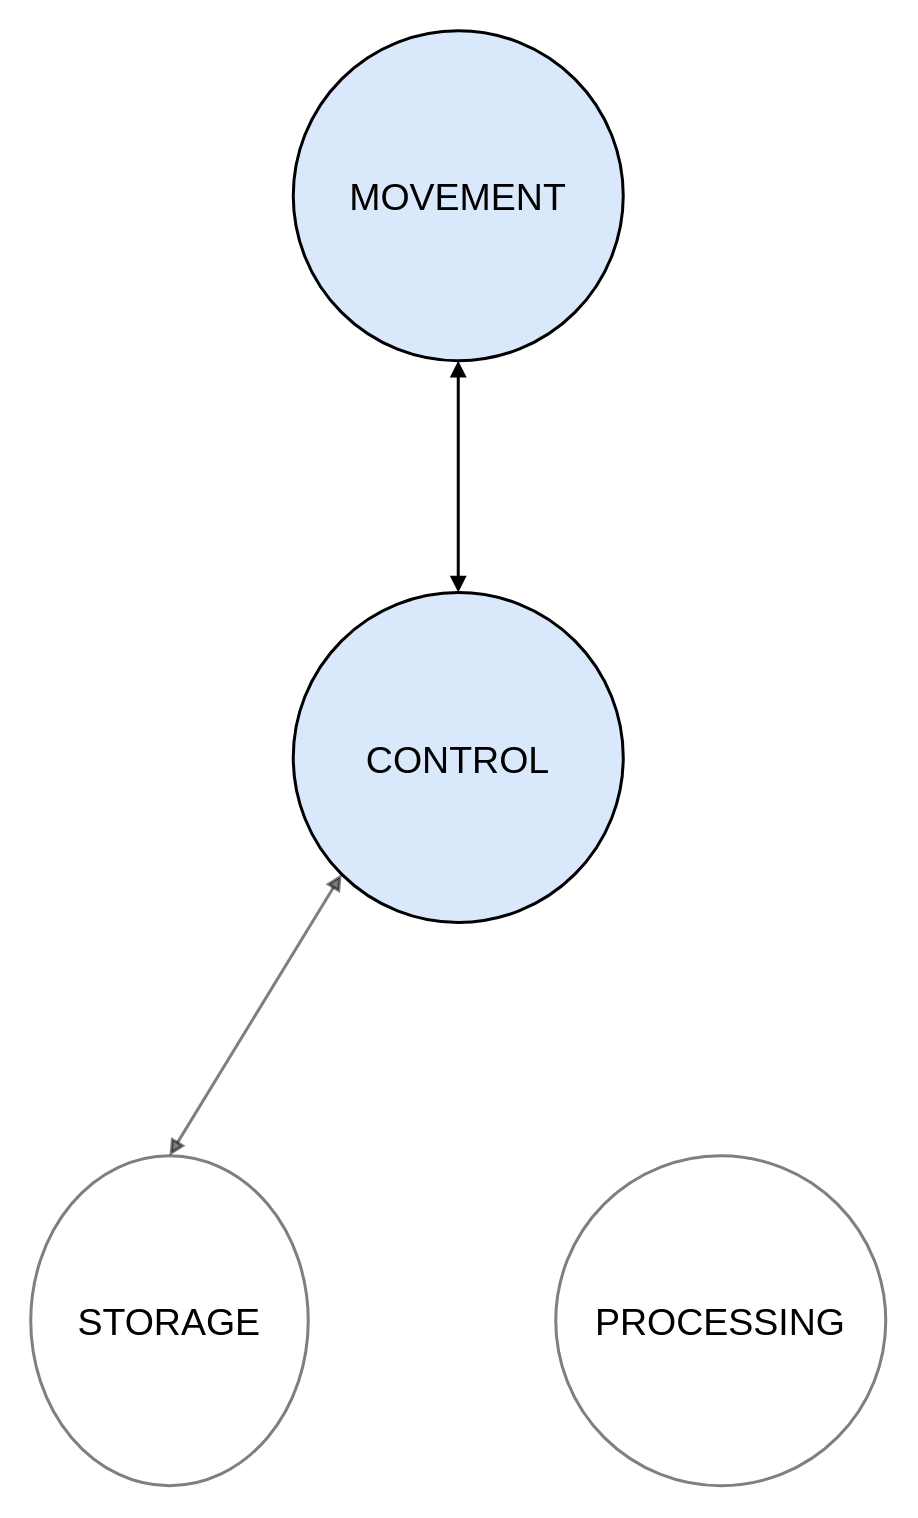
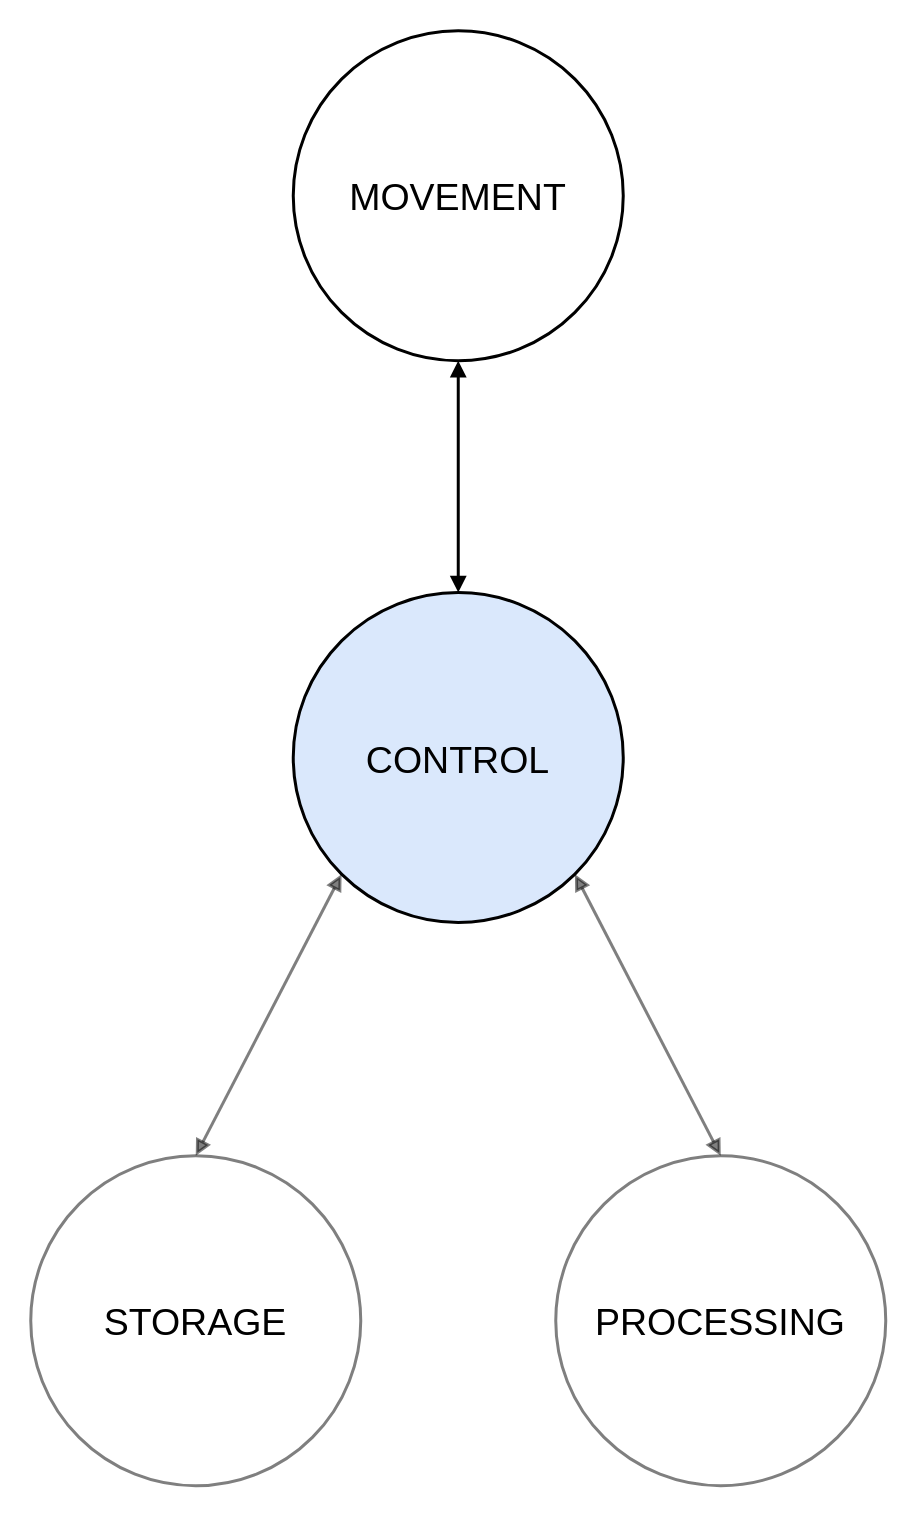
  <mxCell id="0" />
  <mxCell id="1" parent="0" />
- <mxCell id="2" value="&lt;font style=&quot;font-size: 25px&quot;&gt;MOVEMENT&lt;/font&gt;" style="ellipse;whiteSpace=wrap;html=1;aspect=fixed;strokeWidth=2;fillColor=#dae8fc;" vertex="1" parent="1"><mxGeometry x="195" y="20" width="220" height="220" as="geometry" /></mxCell>
+ <mxCell id="2" value="&lt;font style=&quot;font-size: 25px&quot;&gt;MOVEMENT&lt;/font&gt;" style="ellipse;whiteSpace=wrap;html=1;aspect=fixed;strokeWidth=2;" vertex="1" parent="1"><mxGeometry x="195" y="20" width="220" height="220" as="geometry" /></mxCell>
  <mxCell id="3" style="rounded=0;orthogonalLoop=1;jettySize=auto;html=1;exitX=0;exitY=1;exitDx=0;exitDy=0;entryX=0.5;entryY=0;entryDx=0;entryDy=0;endArrow=block;endFill=1;strokeWidth=2;opacity=50;startArrow=block;startFill=1;" edge="1" parent="1" source="6" target="7"><mxGeometry relative="1" as="geometry" /></mxCell>
+ <mxCell id="4" style="edgeStyle=none;rounded=0;orthogonalLoop=1;jettySize=auto;html=1;exitX=1;exitY=1;exitDx=0;exitDy=0;entryX=0.5;entryY=0;entryDx=0;entryDy=0;endArrow=block;endFill=1;strokeWidth=2;opacity=50;startArrow=block;startFill=1;" edge="1" parent="1" source="6" target="8"><mxGeometry relative="1" as="geometry" /></mxCell>
  <mxCell id="5" style="edgeStyle=none;rounded=0;orthogonalLoop=1;jettySize=auto;html=1;exitX=0.5;exitY=0;exitDx=0;exitDy=0;entryX=0.5;entryY=1;entryDx=0;entryDy=0;endArrow=block;endFill=1;strokeWidth=2;startArrow=block;startFill=1;" edge="1" parent="1" source="6" target="2"><mxGeometry relative="1" as="geometry" /></mxCell>
  <mxCell id="6" value="&lt;font style=&quot;font-size: 25px&quot;&gt;CONTROL&lt;/font&gt;" style="ellipse;whiteSpace=wrap;html=1;aspect=fixed;strokeWidth=2;fillColor=#dae8fc;" vertex="1" parent="1"><mxGeometry x="195" y="394.5" width="220" height="220" as="geometry" /></mxCell>
- <mxCell id="7" value="&lt;font style=&quot;font-size: 25px&quot;&gt;STORAGE&lt;/font&gt;" style="ellipse;whiteSpace=wrap;html=1;aspect=fixed;opacity=50;strokeWidth=2;" vertex="1" parent="1"><mxGeometry x="20" y="770" width="185" height="220" as="geometry" /></mxCell>
+ <mxCell id="7" value="&lt;font style=&quot;font-size: 25px&quot;&gt;STORAGE&lt;/font&gt;" style="ellipse;whiteSpace=wrap;html=1;aspect=fixed;opacity=50;strokeWidth=2;" vertex="1" parent="1"><mxGeometry x="20" y="770" width="220" height="220" as="geometry" /></mxCell>
  <mxCell id="8" value="&lt;font style=&quot;font-size: 25px&quot;&gt;PROCESSING&lt;/font&gt;" style="ellipse;whiteSpace=wrap;html=1;aspect=fixed;opacity=50;strokeWidth=2;" vertex="1" parent="1"><mxGeometry x="370" y="770" width="220" height="220" as="geometry" /></mxCell>
